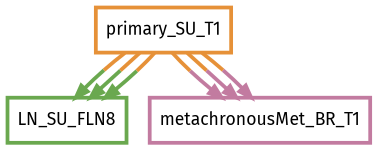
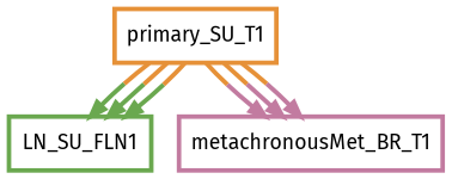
  digraph {
    fontname="Fira Sans"
    node [fillcolor=white fontname="Fira Sans" penwidth=3.0 shape=box]
    edge [color="#e69138ff;0.5:#6aa84fff" penwidth=3 fontname="Fira Sans"]
-   LN_SU_FLN1 [color="#6aa84fff" label=LN_SU_FLN8]
+   LN_SU_FLN1 [color="#6aa84fff"]
    metachronousMet_BR_T1 [color="#c27ba0ff"]
    primary_SU_T1 [color="#e69138ff"]
    primary_SU_T1 -> LN_SU_FLN1
    primary_SU_T1 -> LN_SU_FLN1
    primary_SU_T1 -> LN_SU_FLN1
    primary_SU_T1 -> metachronousMet_BR_T1 [color="#e69138ff;0.5:#c27ba0ff"]
    primary_SU_T1 -> metachronousMet_BR_T1 [color="#e69138ff;0.5:#c27ba0ff"]
    primary_SU_T1 -> metachronousMet_BR_T1 [color="#e69138ff;0.5:#c27ba0ff"]
  }
